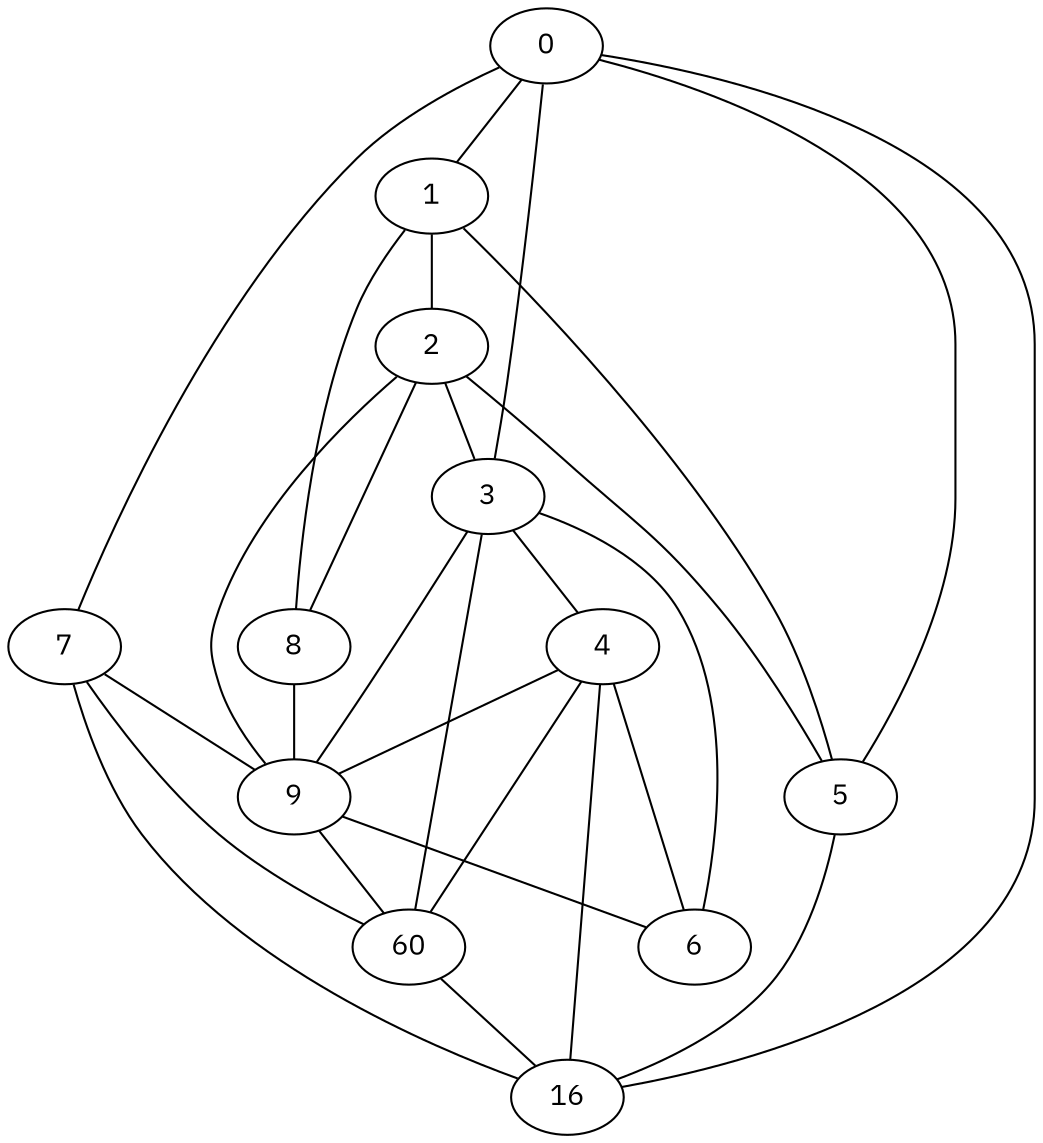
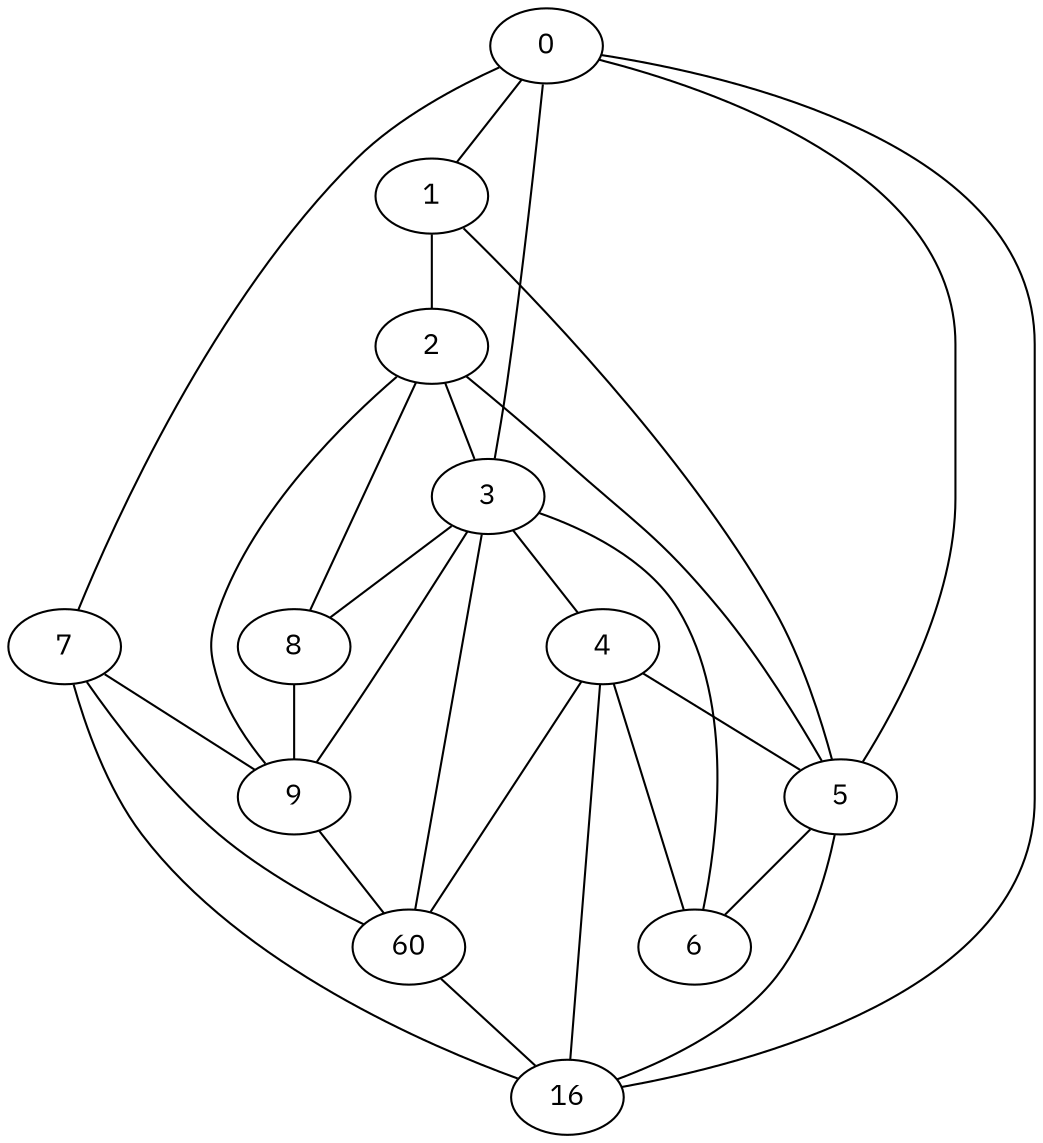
  graph {
    fontname="IBM Plex Sans"
    node [fontname="IBM Plex Sans"]
    edge [fontname="IBM Plex Sans"]
    0
    1
    5
    7
    n5 [label=16]
    3
    8
    2
    6
    9
    n11 [label=60]
    4
    0 -- 1
    0 -- 5
    0 -- 7
    0 -- n5
    0 -- 3
    1 -- 5
-   1 -- 8
+   3 -- 8
    1 -- 2
    5 -- n5
-   9 -- 6
+   5 -- 6
    7 -- n5
    7 -- 9
    7 -- n11
    3 -- 6
    3 -- 9
    3 -- n11
    3 -- 4
    8 -- 9
    2 -- 5
    2 -- 3
    2 -- 8
    2 -- 9
    9 -- n11
    n11 -- n5
-   4 -- 9
+   4 -- 5
    4 -- n5
    4 -- 6
    4 -- n11
  }
